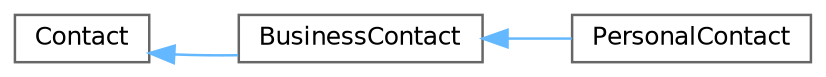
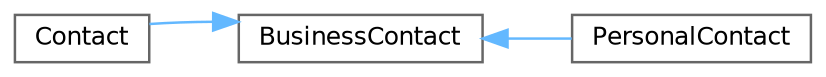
  digraph {
    rankdir=LR
    node [color=grey40 fillcolor=white fontname=Helvetica fontsize=10 shape=box style=filled]
    edge [color=steelblue1 dir=back fontname=Helvetica fontsize=10 labelfontname=Helvetica labelfontsize=10 style=solid]
    n1 [height=0.2 label=Contact width=0.4]
    n2 [height=0.2 label=BusinessContact width=0.4]
    n3 [height=0.2 label=PersonalContact width=0.4]
-   n1 -> n2
+   n2 -> n1
    n2 -> n3
  }
